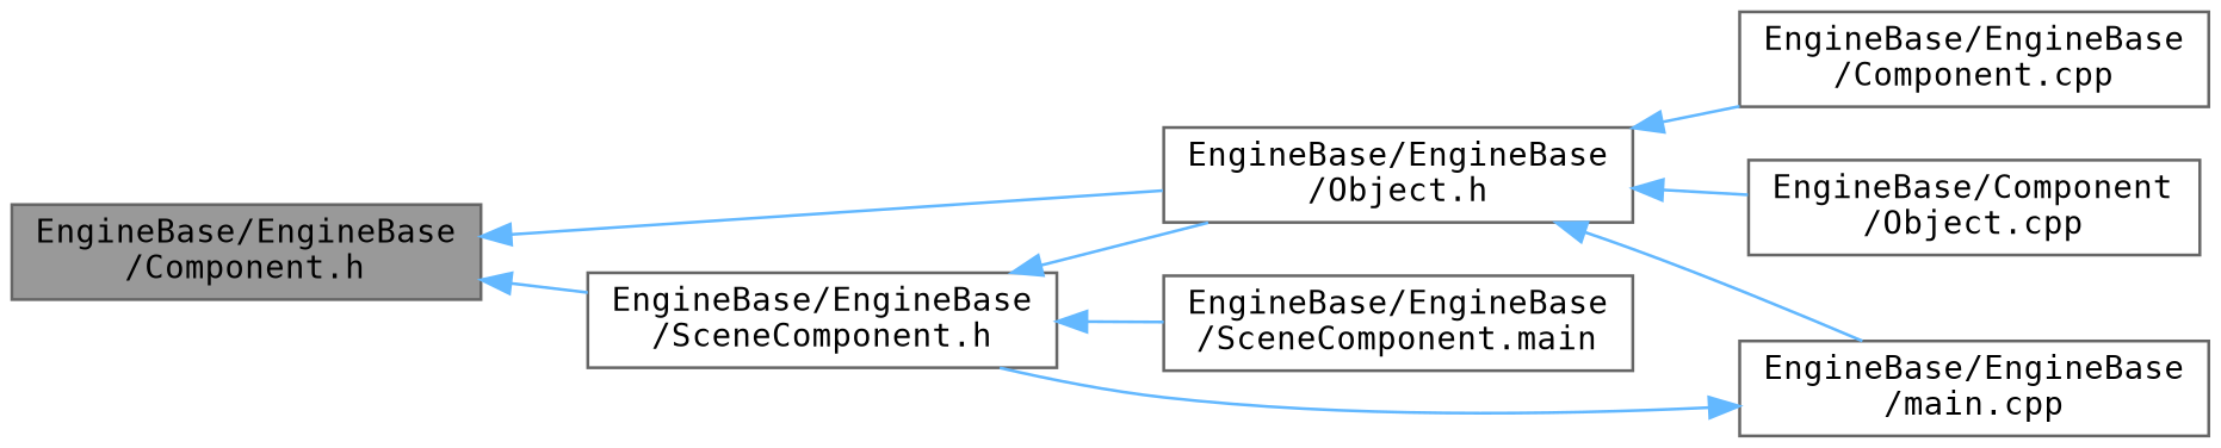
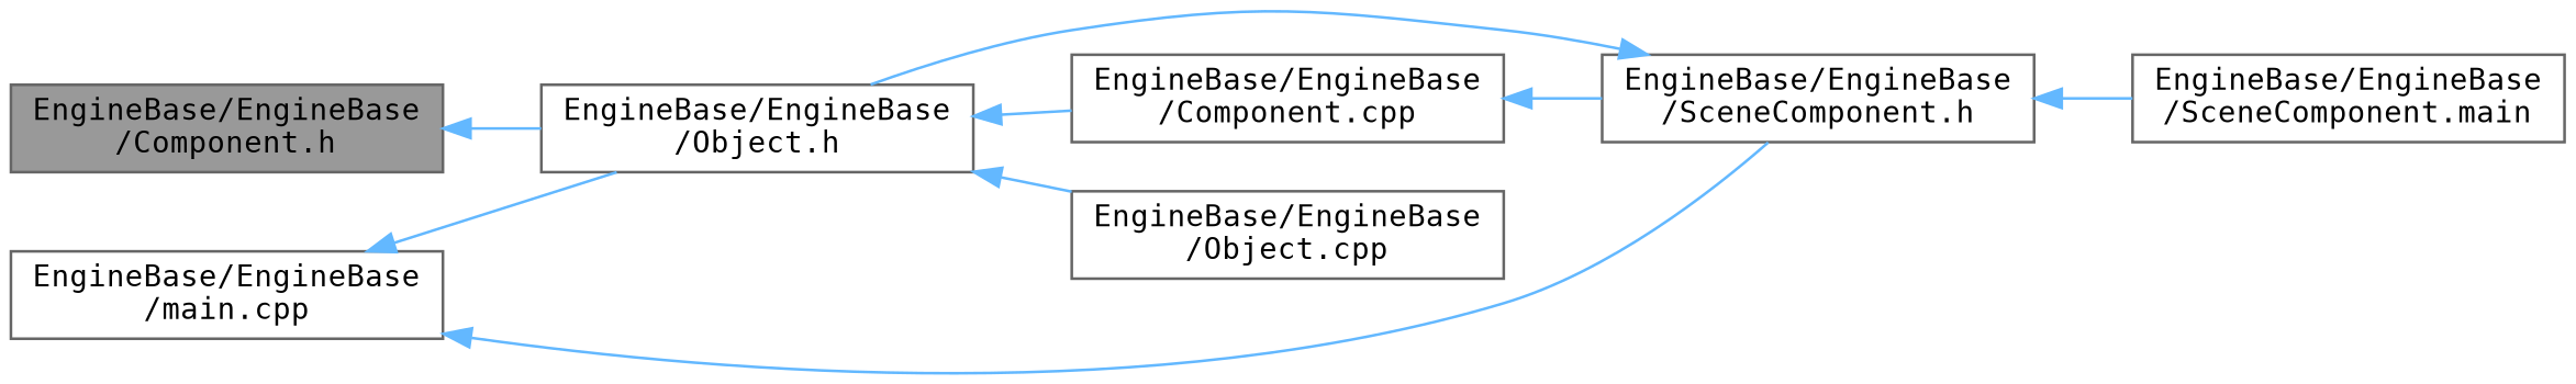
  digraph {
    rankdir=LR
    node [color=grey40 fillcolor=white fontname=Consolas fontsize=11 shape=box style=filled]
    edge [color=steelblue1 dir=back fontname=Consolas fontsize=11 labelfontname=Helvetica labelfontsize=10 style=solid]
    n1 [color=gray40 fillcolor=grey60 fontcolor=black height=0.2 label="EngineBase/EngineBase\l/Component.h" width=0.4]
    n2 [height=0.2 label="EngineBase/EngineBase\l/SceneComponent.h" width=0.4]
    n3 [height=0.2 label="EngineBase/EngineBase\l/Object.h" width=0.4]
    n4 [height=0.2 label="EngineBase/EngineBase\l/Component.cpp" width=0.4]
    n5 [height=0.2 label="EngineBase/EngineBase\l/SceneComponent.main" width=0.4]
    n6 [height=0.2 label="EngineBase/EngineBase\l/main.cpp" width=0.4]
-   n7 [height=0.2 label="EngineBase/Component\l/Object.cpp" width=0.4]
-   n1 -> n2
+   n7 [height=0.2 label="EngineBase/EngineBase\l/Object.cpp" width=0.4]
+   n4 -> n2
    n1 -> n3
    n2 -> n3
    n2 -> n5
    n3 -> n4
-   n3 -> n6
+   n6 -> n3
    n3 -> n7
    n6 -> n2
  }
